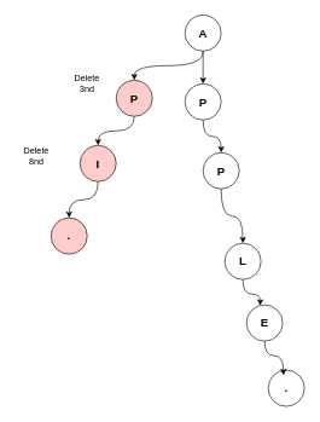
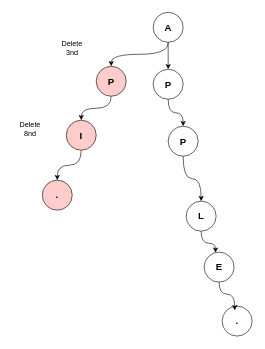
  <mxCell id="0" />
  <mxCell id="1" parent="0" />
  <mxCell id="2" style="rounded=0;orthogonalLoop=1;jettySize=auto;html=1;exitX=0.5;exitY=1;exitDx=0;exitDy=0;entryX=0.5;entryY=0;entryDx=0;entryDy=0;edgeStyle=orthogonalEdgeStyle;curved=1;" parent="1" source="4" target="6" edge="1"><mxGeometry relative="1" as="geometry" /></mxCell>
  <mxCell id="3" style="edgeStyle=orthogonalEdgeStyle;rounded=0;orthogonalLoop=1;jettySize=auto;html=1;exitX=0.5;exitY=1;exitDx=0;exitDy=0;entryX=0.5;entryY=0;entryDx=0;entryDy=0;curved=1;" parent="1" source="4" target="13" edge="1"><mxGeometry relative="1" as="geometry" /></mxCell>
  <mxCell id="4" value="&lt;font size=&quot;3&quot;&gt;&lt;b&gt;A&lt;/b&gt;&lt;/font&gt;" style="ellipse;whiteSpace=wrap;html=1;" parent="1" vertex="1"><mxGeometry x="255" y="20" width="50" height="50" as="geometry" /></mxCell>
  <mxCell id="5" style="edgeStyle=orthogonalEdgeStyle;rounded=0;orthogonalLoop=1;jettySize=auto;html=1;exitX=0.5;exitY=1;exitDx=0;exitDy=0;entryX=0.5;entryY=0;entryDx=0;entryDy=0;curved=1;" parent="1" source="6" target="10" edge="1"><mxGeometry relative="1" as="geometry" /></mxCell>
  <mxCell id="6" value="&lt;font size=&quot;3&quot;&gt;&lt;b&gt;P&lt;/b&gt;&lt;/font&gt;" style="ellipse;whiteSpace=wrap;html=1;fillColor=#FFCCCC;" parent="1" vertex="1"><mxGeometry x="160" y="110" width="50" height="50" as="geometry" /></mxCell>
  <mxCell id="7" style="edgeStyle=orthogonalEdgeStyle;rounded=0;orthogonalLoop=1;jettySize=auto;html=1;exitX=0.5;exitY=1;exitDx=0;exitDy=0;curved=1;" parent="1" source="8" target="16" edge="1"><mxGeometry relative="1" as="geometry" /></mxCell>
  <mxCell id="8" value="&lt;font size=&quot;3&quot;&gt;&lt;b&gt;P&lt;/b&gt;&lt;/font&gt;" style="ellipse;whiteSpace=wrap;html=1;" parent="1" vertex="1"><mxGeometry x="280" y="210" width="50" height="50" as="geometry" /></mxCell>
  <mxCell id="9" style="edgeStyle=orthogonalEdgeStyle;rounded=0;orthogonalLoop=1;jettySize=auto;html=1;exitX=0.5;exitY=1;exitDx=0;exitDy=0;entryX=0.5;entryY=0;entryDx=0;entryDy=0;curved=1;" parent="1" source="10" target="11" edge="1"><mxGeometry relative="1" as="geometry" /></mxCell>
  <mxCell id="10" value="&lt;font size=&quot;3&quot;&gt;&lt;b&gt;I&lt;/b&gt;&lt;/font&gt;" style="ellipse;whiteSpace=wrap;html=1;fillColor=#FFCCCC;" parent="1" vertex="1"><mxGeometry x="110" y="200" width="50" height="50" as="geometry" /></mxCell>
  <mxCell id="11" value="&lt;font size=&quot;3&quot;&gt;&lt;b&gt;.&lt;/b&gt;&lt;/font&gt;" style="ellipse;whiteSpace=wrap;html=1;fillColor=#FFCCCC;" parent="1" vertex="1"><mxGeometry x="70" y="300" width="50" height="50" as="geometry" /></mxCell>
  <mxCell id="12" style="edgeStyle=orthogonalEdgeStyle;rounded=0;orthogonalLoop=1;jettySize=auto;html=1;exitX=0.5;exitY=1;exitDx=0;exitDy=0;entryX=0.5;entryY=0;entryDx=0;entryDy=0;curved=1;" parent="1" source="13" target="8" edge="1"><mxGeometry relative="1" as="geometry" /></mxCell>
  <mxCell id="13" value="&lt;font size=&quot;3&quot;&gt;&lt;b&gt;P&lt;/b&gt;&lt;/font&gt;" style="ellipse;whiteSpace=wrap;html=1;" parent="1" vertex="1"><mxGeometry x="255" y="115" width="50" height="50" as="geometry" /></mxCell>
  <mxCell id="14" value="&lt;font size=&quot;3&quot;&gt;&lt;b&gt;E&lt;/b&gt;&lt;/font&gt;" style="ellipse;whiteSpace=wrap;html=1;" parent="1" vertex="1"><mxGeometry x="340" y="420" width="50" height="50" as="geometry" /></mxCell>
  <mxCell id="15" value="&lt;font size=&quot;3&quot;&gt;&lt;b&gt;.&lt;/b&gt;&lt;/font&gt;" style="ellipse;whiteSpace=wrap;html=1;" parent="1" vertex="1"><mxGeometry x="370" y="510" width="50" height="50" as="geometry" /></mxCell>
  <mxCell id="16" value="&lt;font size=&quot;3&quot;&gt;&lt;b&gt;L&lt;/b&gt;&lt;/font&gt;" style="ellipse;whiteSpace=wrap;html=1;" parent="1" vertex="1"><mxGeometry x="310" y="335" width="50" height="50" as="geometry" /></mxCell>
  <mxCell id="17" style="edgeStyle=orthogonalEdgeStyle;rounded=0;orthogonalLoop=1;jettySize=auto;html=1;exitX=0.5;exitY=1;exitDx=0;exitDy=0;entryX=0.38;entryY=0.02;entryDx=0;entryDy=0;entryPerimeter=0;curved=1;" edge="1" parent="1" source="16" target="14"><mxGeometry relative="1" as="geometry" /></mxCell>
  <mxCell id="18" style="edgeStyle=orthogonalEdgeStyle;rounded=0;orthogonalLoop=1;jettySize=auto;html=1;exitX=0.5;exitY=1;exitDx=0;exitDy=0;entryX=0.42;entryY=0.14;entryDx=0;entryDy=0;entryPerimeter=0;curved=1;" edge="1" parent="1" source="14" target="15"><mxGeometry relative="1" as="geometry" /></mxCell>
  <mxCell id="19" value="Delete 8nd" style="text;html=1;strokeColor=none;fillColor=none;align=center;verticalAlign=middle;whiteSpace=wrap;rounded=0;" vertex="1" parent="1"><mxGeometry x="20" y="200" width="60" height="30" as="geometry" /></mxCell>
- <mxCell id="20" value="Delete 3nd" style="text;html=1;strokeColor=none;fillColor=none;align=center;verticalAlign=middle;whiteSpace=wrap;rounded=0;" vertex="1" parent="1"><mxGeometry x="90" y="100" width="60" height="30" as="geometry" /></mxCell>
+ <mxCell id="20" value="Delete 3nd" style="text;html=1;strokeColor=none;fillColor=none;align=center;verticalAlign=middle;whiteSpace=wrap;rounded=0;" vertex="1" parent="1"><mxGeometry x="90" y="65" width="60" height="30" as="geometry" /></mxCell>
